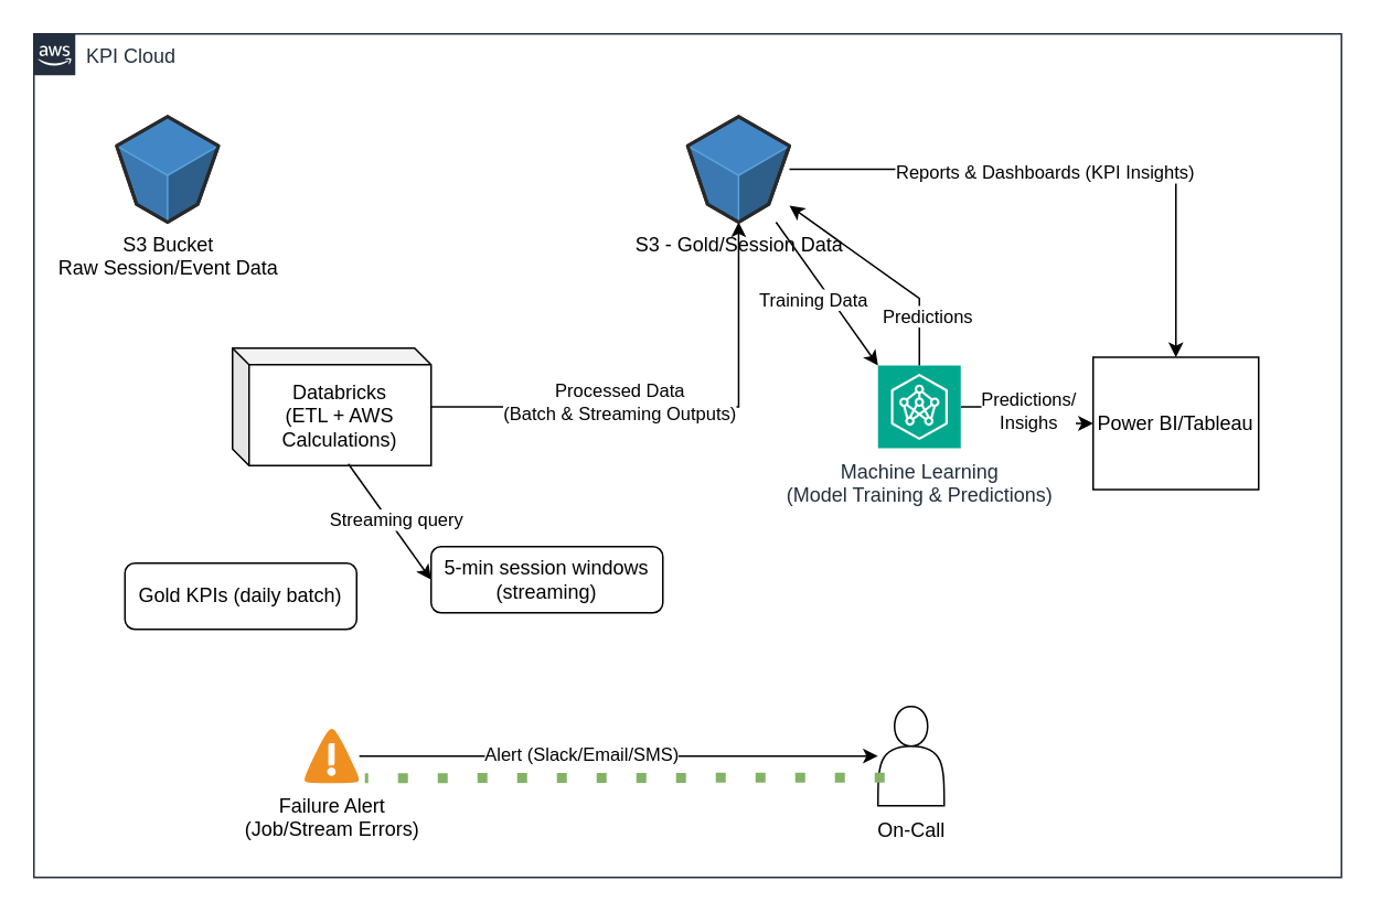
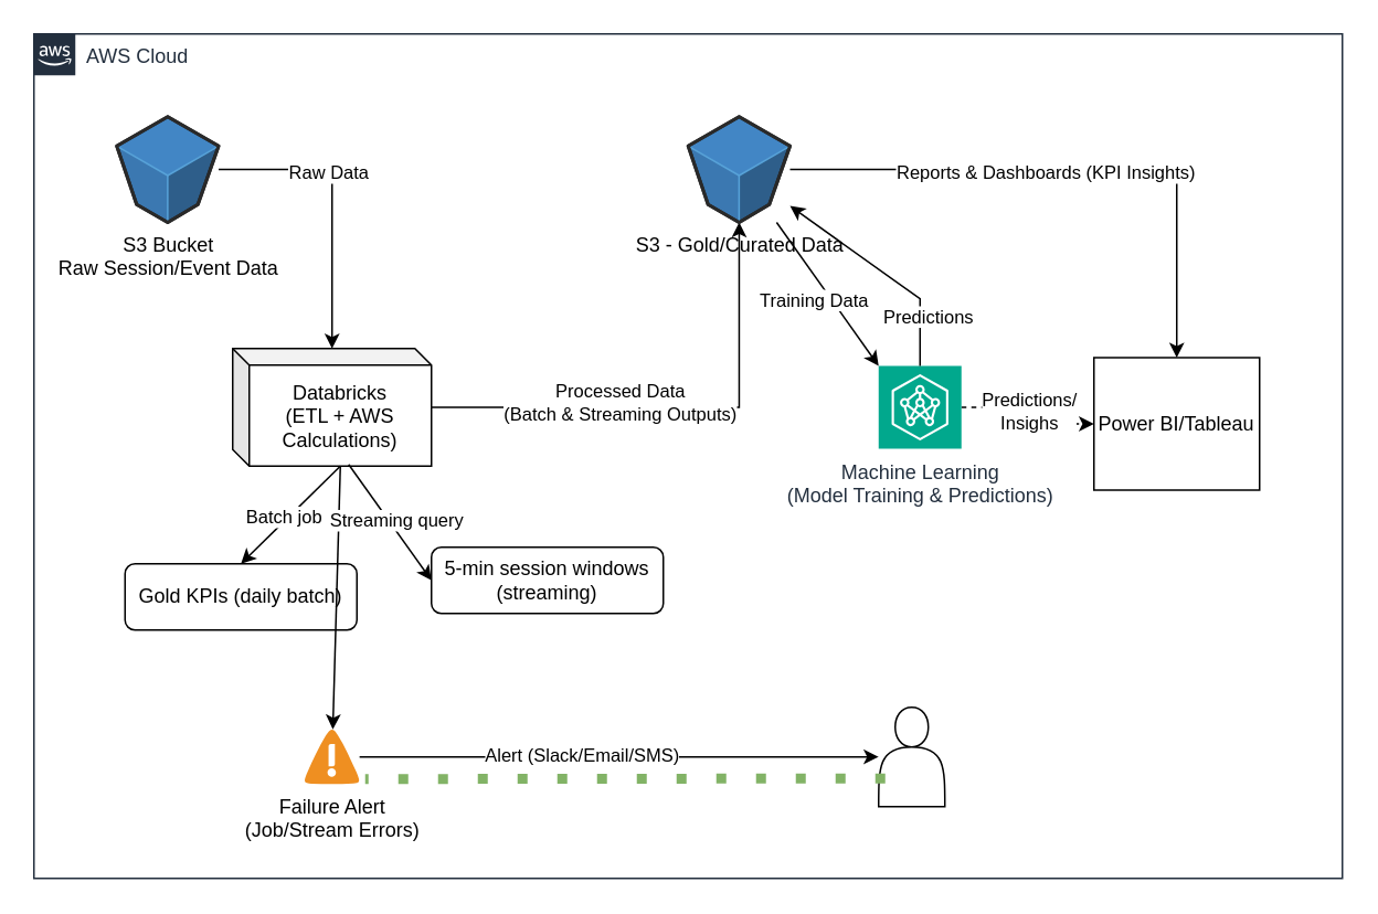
  <mxCell id="0" />
  <mxCell id="1" parent="0" />
- <mxCell id="2" value="KPI Cloud" style="points=[[0,0],[0.25,0],[0.5,0],[0.75,0],[1,0],[1,0.25],[1,0.5],[1,0.75],[1,1],[0.75,1],[0.5,1],[0.25,1],[0,1],[0,0.75],[0,0.5],[0,0.25]];outlineConnect=0;gradientColor=none;html=1;whiteSpace=wrap;fontSize=12;fontStyle=0;container=1;pointerEvents=0;collapsible=0;recursiveResize=0;shape=mxgraph.aws4.group;grIcon=mxgraph.aws4.group_aws_cloud_alt;strokeColor=#232F3E;fillColor=none;verticalAlign=top;align=left;spacingLeft=30;fontColor=#232F3E;dashed=0;" vertex="1" parent="1"><mxGeometry x="20" y="20" width="790" height="510" as="geometry" /></mxCell>
+ <mxCell id="2" value="AWS Cloud" style="points=[[0,0],[0.25,0],[0.5,0],[0.75,0],[1,0],[1,0.25],[1,0.5],[1,0.75],[1,1],[0.75,1],[0.5,1],[0.25,1],[0,1],[0,0.75],[0,0.5],[0,0.25]];outlineConnect=0;gradientColor=none;html=1;whiteSpace=wrap;fontSize=12;fontStyle=0;container=1;pointerEvents=0;collapsible=0;recursiveResize=0;shape=mxgraph.aws4.group;grIcon=mxgraph.aws4.group_aws_cloud_alt;strokeColor=#232F3E;fillColor=none;verticalAlign=top;align=left;spacingLeft=30;fontColor=#232F3E;dashed=0;" vertex="1" parent="1"><mxGeometry x="20" y="20" width="790" height="510" as="geometry" /></mxCell>
+ <mxCell id="3" value="" style="edgeStyle=orthogonalEdgeStyle;rounded=0;orthogonalLoop=1;jettySize=auto;html=1;" edge="1" parent="2" source="5" target="8"><mxGeometry relative="1" as="geometry" /></mxCell>
+ <mxCell id="4" value="Raw Data" style="edgeLabel;html=1;align=center;verticalAlign=middle;resizable=0;points=[];" vertex="1" connectable="0" parent="3"><mxGeometry x="-0.247" y="-2" relative="1" as="geometry"><mxPoint as="offset" /></mxGeometry></mxCell>
  <mxCell id="5" value="S3 Bucket&lt;div&gt;Raw Session/Event Data&lt;/div&gt;" style="verticalLabelPosition=bottom;html=1;verticalAlign=top;strokeWidth=1;align=center;outlineConnect=0;dashed=0;outlineConnect=0;shape=mxgraph.aws3d.s3Bucket;fillColor=#4286c5;strokeColor=#57A2D8;aspect=fixed;" vertex="1" parent="2"><mxGeometry x="50" y="50.0" width="61.5" height="63.8" as="geometry" /></mxCell>
  <mxCell id="6" value="" style="edgeStyle=orthogonalEdgeStyle;rounded=0;orthogonalLoop=1;jettySize=auto;html=1;" edge="1" parent="2" source="8" target="11"><mxGeometry relative="1" as="geometry" /></mxCell>
  <mxCell id="7" value="Processed Data&lt;div&gt;(Batch &amp;amp; Streaming Outputs)&lt;/div&gt;" style="edgeLabel;html=1;align=center;verticalAlign=middle;resizable=0;points=[];" vertex="1" connectable="0" parent="6"><mxGeometry x="-0.237" y="3" relative="1" as="geometry"><mxPoint as="offset" /></mxGeometry></mxCell>
  <mxCell id="8" value="Databricks&lt;div&gt;(ETL + AWS Calculations)&lt;/div&gt;" style="shape=cube;whiteSpace=wrap;html=1;boundedLbl=1;backgroundOutline=1;darkOpacity=0.05;darkOpacity2=0.1;size=10;" vertex="1" parent="2"><mxGeometry x="120" y="190" width="120" height="71" as="geometry" /></mxCell>
  <mxCell id="9" value="" style="edgeStyle=orthogonalEdgeStyle;rounded=0;orthogonalLoop=1;jettySize=auto;html=1;" edge="1" parent="2" source="11" target="12"><mxGeometry relative="1" as="geometry" /></mxCell>
  <mxCell id="10" value="Reports &amp;amp; Dashboards (KPI Insights)" style="edgeLabel;html=1;align=center;verticalAlign=middle;resizable=0;points=[];" vertex="1" connectable="0" parent="9"><mxGeometry x="-0.113" y="-2" relative="1" as="geometry"><mxPoint as="offset" /></mxGeometry></mxCell>
- <mxCell id="11" value="S3 - Gold/Session Data" style="verticalLabelPosition=bottom;html=1;verticalAlign=top;strokeWidth=1;align=center;outlineConnect=0;dashed=0;outlineConnect=0;shape=mxgraph.aws3d.s3Bucket;fillColor=#4286c5;strokeColor=#57A2D8;aspect=fixed;" vertex="1" parent="2"><mxGeometry x="395" y="50.0" width="61.5" height="63.8" as="geometry" /></mxCell>
+ <mxCell id="11" value="S3 - Gold/Curated Data" style="verticalLabelPosition=bottom;html=1;verticalAlign=top;strokeWidth=1;align=center;outlineConnect=0;dashed=0;outlineConnect=0;shape=mxgraph.aws3d.s3Bucket;fillColor=#4286c5;strokeColor=#57A2D8;aspect=fixed;" vertex="1" parent="2"><mxGeometry x="395" y="50.0" width="61.5" height="63.8" as="geometry" /></mxCell>
  <mxCell id="12" value="Power BI/Tableau" style="rounded=0;whiteSpace=wrap;html=1;" vertex="1" parent="2"><mxGeometry x="640" y="195.5" width="100" height="80" as="geometry" /></mxCell>
  <mxCell id="13" value="Gold KPIs (daily batch)" style="rounded=1;whiteSpace=wrap;html=1;" vertex="1" parent="2"><mxGeometry x="55" y="320" width="140" height="40" as="geometry" /></mxCell>
  <mxCell id="14" value="5-min session windows (streaming)" style="rounded=1;whiteSpace=wrap;html=1;" vertex="1" parent="2"><mxGeometry x="240" y="310" width="140" height="40" as="geometry" /></mxCell>
- <mxCell id="17" value="" style="edgeStyle=orthogonalEdgeStyle;rounded=0;orthogonalLoop=1;jettySize=auto;html=1;" edge="1" parent="2" source="19" target="12"><mxGeometry relative="1" as="geometry" /></mxCell>
+ <mxCell id="15" value="" style="endArrow=classic;html=1;rounded=0;exitX=0;exitY=0;exitDx=65;exitDy=71;exitPerimeter=0;entryX=0.5;entryY=0;entryDx=0;entryDy=0;" edge="1" parent="2" source="8" target="13"><mxGeometry width="50" height="50" relative="1" as="geometry"><mxPoint x="370" y="340" as="sourcePoint" /><mxPoint x="350" y="280" as="targetPoint" /></mxGeometry></mxCell>
+ <mxCell id="16" value="Batch job" style="edgeLabel;html=1;align=center;verticalAlign=middle;resizable=0;points=[];" vertex="1" connectable="0" parent="15"><mxGeometry x="0.085" y="-3" relative="1" as="geometry"><mxPoint as="offset" /></mxGeometry></mxCell>
+ <mxCell id="17" value="" style="edgeStyle=orthogonalEdgeStyle;rounded=0;orthogonalLoop=1;jettySize=auto;html=1;dashed=1;" edge="1" parent="2" source="19" target="12"><mxGeometry relative="1" as="geometry" /></mxCell>
  <mxCell id="18" value="Predictions/&lt;div&gt;Insighs&lt;/div&gt;" style="edgeLabel;html=1;align=center;verticalAlign=middle;resizable=0;points=[];" vertex="1" connectable="0" parent="17"><mxGeometry x="-0.067" relative="1" as="geometry"><mxPoint as="offset" /></mxGeometry></mxCell>
  <mxCell id="19" value="Machine Learning&lt;div&gt;(Model Training &amp;amp; Predictions)&lt;/div&gt;" style="sketch=0;points=[[0,0,0],[0.25,0,0],[0.5,0,0],[0.75,0,0],[1,0,0],[0,1,0],[0.25,1,0],[0.5,1,0],[0.75,1,0],[1,1,0],[0,0.25,0],[0,0.5,0],[0,0.75,0],[1,0.25,0],[1,0.5,0],[1,0.75,0]];outlineConnect=0;fontColor=#232F3E;fillColor=#01A88D;strokeColor=#ffffff;dashed=0;verticalLabelPosition=bottom;verticalAlign=top;align=center;html=1;fontSize=12;fontStyle=0;aspect=fixed;shape=mxgraph.aws4.resourceIcon;resIcon=mxgraph.aws4.neuron_ml_sdk;" vertex="1" parent="2"><mxGeometry x="510" y="200.5" width="50" height="50" as="geometry" /></mxCell>
  <mxCell id="20" value="" style="endArrow=classic;html=1;rounded=0;entryX=0;entryY=0;entryDx=0;entryDy=0;entryPerimeter=0;" edge="1" parent="2" source="11" target="19"><mxGeometry width="50" height="50" relative="1" as="geometry"><mxPoint x="370" y="340" as="sourcePoint" /><mxPoint x="420" y="290" as="targetPoint" /></mxGeometry></mxCell>
  <mxCell id="21" value="Training Data" style="edgeLabel;html=1;align=center;verticalAlign=middle;resizable=0;points=[];" vertex="1" connectable="0" parent="20"><mxGeometry x="0.203" y="1" relative="1" as="geometry"><mxPoint x="-16" y="-5" as="offset" /></mxGeometry></mxCell>
  <mxCell id="22" value="" style="endArrow=classic;html=1;rounded=0;exitX=0.5;exitY=0;exitDx=0;exitDy=0;exitPerimeter=0;" edge="1" parent="2" source="19" target="11"><mxGeometry width="50" height="50" relative="1" as="geometry"><mxPoint x="370" y="340" as="sourcePoint" /><mxPoint x="420" y="290" as="targetPoint" /><Array as="points"><mxPoint x="535" y="160" /></Array></mxGeometry></mxCell>
  <mxCell id="23" value="Predictions" style="edgeLabel;html=1;align=center;verticalAlign=middle;resizable=0;points=[];" vertex="1" connectable="0" parent="22"><mxGeometry x="-0.555" y="-4" relative="1" as="geometry"><mxPoint as="offset" /></mxGeometry></mxCell>
  <mxCell id="24" value="" style="edgeStyle=orthogonalEdgeStyle;rounded=0;orthogonalLoop=1;jettySize=auto;html=1;" edge="1" parent="2" source="26" target="27"><mxGeometry relative="1" as="geometry" /></mxCell>
  <mxCell id="25" value="Alert (Slack/Email/SMS)" style="edgeLabel;html=1;align=center;verticalAlign=middle;resizable=0;points=[];" vertex="1" connectable="0" parent="24"><mxGeometry x="-0.142" y="1" relative="1" as="geometry"><mxPoint as="offset" /></mxGeometry></mxCell>
  <mxCell id="26" value="Failure Alert&lt;div&gt;(Job/Stream Errors)&lt;/div&gt;" style="shadow=0;dashed=0;html=1;strokeColor=none;fillColor=#4495D1;labelPosition=center;verticalLabelPosition=bottom;verticalAlign=top;align=center;outlineConnect=0;shape=mxgraph.veeam.2d.alert;" vertex="1" parent="2"><mxGeometry x="163.4" y="420" width="33.2" height="33.2" as="geometry" /></mxCell>
  <mxCell id="27" value="" style="shape=actor;whiteSpace=wrap;html=1;" vertex="1" parent="2"><mxGeometry x="510" y="406.6" width="40" height="60" as="geometry" /></mxCell>
- <mxCell id="28" value="On-Call" style="text;html=1;align=center;verticalAlign=middle;resizable=0;points=[];autosize=1;strokeColor=none;fillColor=none;" vertex="1" parent="2"><mxGeometry x="500" y="466.6" width="60" height="30" as="geometry" /></mxCell>
  <mxCell id="29" value="" style="endArrow=none;dashed=1;html=1;dashPattern=1 3;strokeWidth=6;rounded=0;fillColor=#d5e8d4;strokeColor=#82b366;exitX=0.1;exitY=0.5;exitDx=0;exitDy=0;exitPerimeter=0;" edge="1" parent="2"><mxGeometry width="50" height="50" relative="1" as="geometry"><mxPoint x="514" y="449.6" as="sourcePoint" /><mxPoint x="200" y="450" as="targetPoint" /></mxGeometry></mxCell>
+ <mxCell id="30" value="" style="endArrow=classic;html=1;rounded=0;exitX=0;exitY=0;exitDx=65;exitDy=71;exitPerimeter=0;" edge="1" parent="2" source="8" target="26"><mxGeometry width="50" height="50" relative="1" as="geometry"><mxPoint x="370" y="340" as="sourcePoint" /><mxPoint x="420" y="290" as="targetPoint" /></mxGeometry></mxCell>
  <mxCell id="31" value="" style="endArrow=classic;html=1;rounded=0;entryX=0;entryY=0.5;entryDx=0;entryDy=0;" edge="1" parent="1" target="14"><mxGeometry width="50" height="50" relative="1" as="geometry"><mxPoint x="210" y="280" as="sourcePoint" /><mxPoint x="440" y="310" as="targetPoint" /></mxGeometry></mxCell>
  <mxCell id="32" value="Streaming query" style="edgeLabel;html=1;align=center;verticalAlign=middle;resizable=0;points=[];" vertex="1" connectable="0" parent="31"><mxGeometry x="0.029" y="4" relative="1" as="geometry"><mxPoint as="offset" /></mxGeometry></mxCell>
